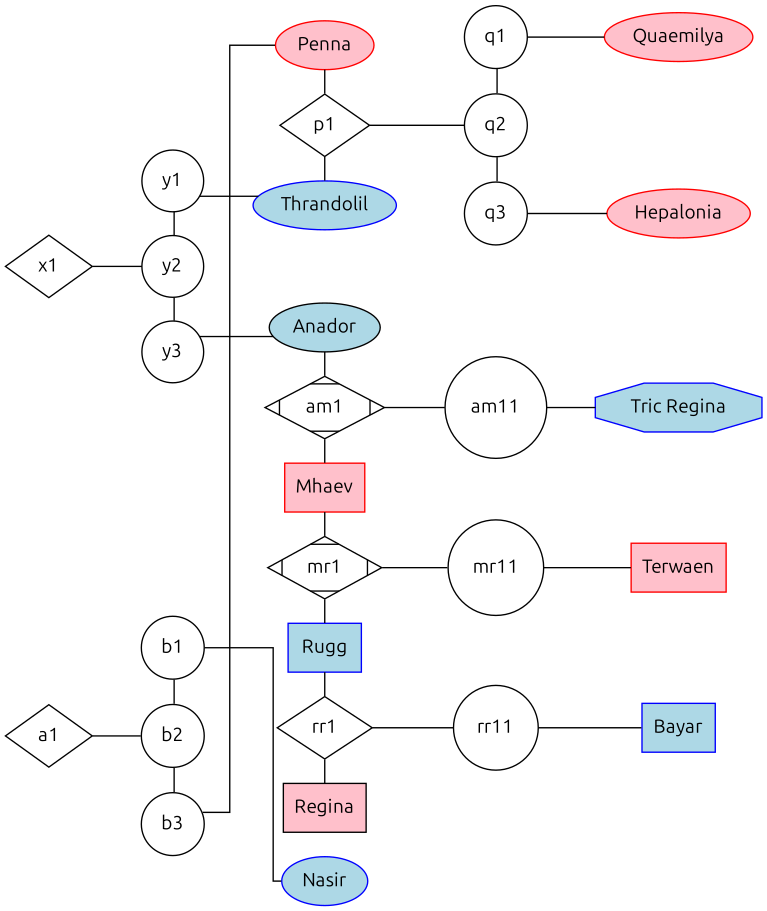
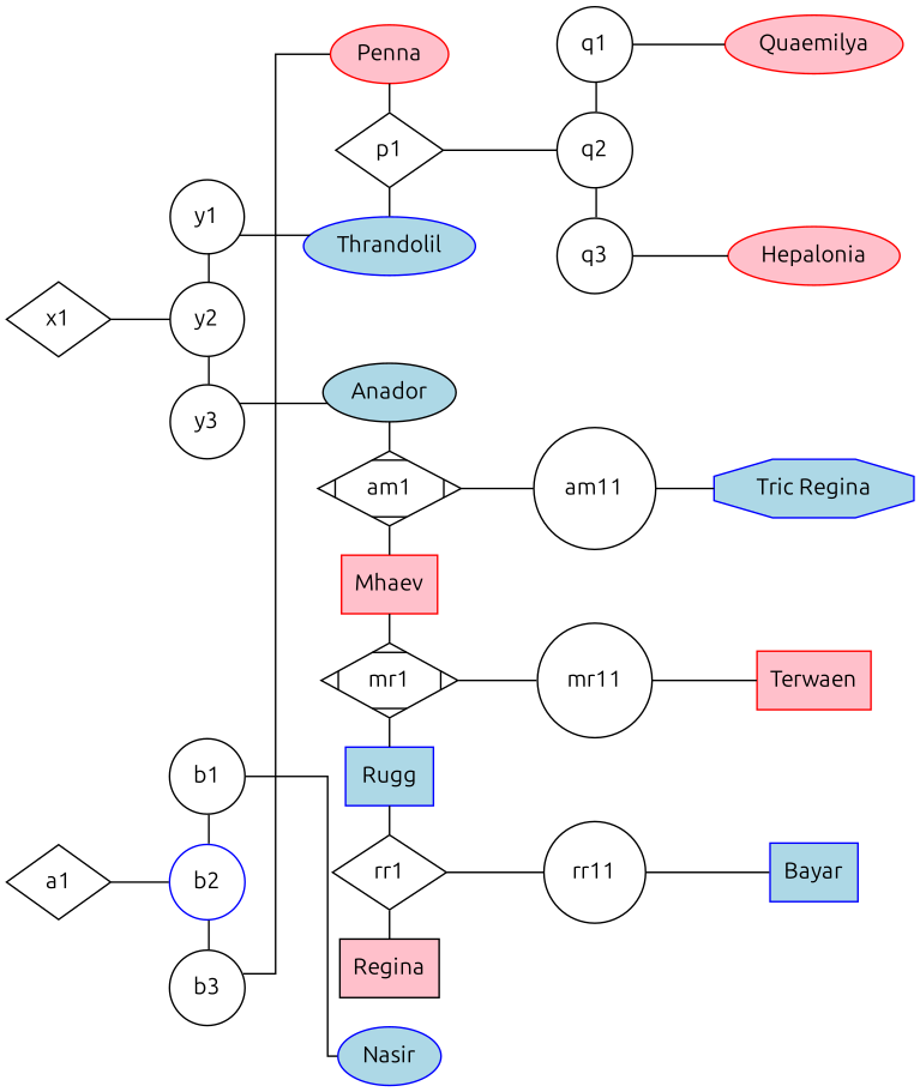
  digraph {
    fontname=Ubuntu
    rankdir=LR
    splines=ortho
    node [fontname=Ubuntu shape=circle]
    edge [dir=none fontname=Ubuntu]
    a1 [height=0.25 shape=diamond width=0.25]
    b1 [height=0.01 width=0.01]
-   b2 [height=0.01 width=0.01]
+   b2 [height=0.01 width=0.01 color=blue]
    b3 [height=0.01 width=0.01]
    Nasir [color=blue fillcolor=lightblue regular=0 shape=oval style=filled]
    Penna [color=red fillcolor=pink regular=0 shape=oval style=filled]
    p1 [height=0.25 shape=diamond width=0.25]
    Thrandolil [color=blue fillcolor=lightblue regular=0 shape=oval style=filled]
    q1 [height=0.01 width=0.01]
    q2 [height=0.01 width=0.01]
    q3 [height=0.01 width=0.01]
    Quaemilya [color=red fillcolor=pink regular=0 shape=oval style=filled]
    Hepalonia [color=red fillcolor=pink regular=0 shape=oval style=filled]
    x1 [height=0.25 shape=diamond width=0.25]
    y1 [height=0.01 width=0.01]
    y2 [height=0.01 width=0.01]
    y3 [height=0.01 width=0.01]
    Anador [color=black fillcolor=lightblue regular=0 shape=oval style=filled]
    am1 [height=0.25 shape=Mdiamond width=0.25]
    Mhaev [color=red fillcolor=pink regular=0 shape=box style=filled]
    am11 [height=0.01 width=0.01]
    n22 [color=blue fillcolor=lightblue label="Tric Regina" regular=0 shape=octagon style=filled]
    Rugg [color=blue fillcolor=lightblue regular=0 shape=box style=filled]
    mr1 [height=0.25 shape=Mdiamond width=0.25]
    mr11 [height=0.01 width=0.01]
    Terwaen [color=red fillcolor=pink regular=0 shape=box style=filled]
    rr1 [height=0.25 shape=diamond width=0.25]
    Regina [color=black fillcolor=pink regular=0 shape=box style=filled]
    rr11 [height=0.01 width=0.01]
    Bayar [color=blue fillcolor=lightblue regular=0 shape=box style=filled]
    subgraph sub_1 {
      rank=same
      a1
    }
    subgraph sub_2 {
      rank=same
      b1
      b2
      b3
    }
    subgraph sub_3 {
      rank=same
      Nasir
      Penna
    }
    subgraph sub_4 {
      rank=same
      Penna
      p1
      Thrandolil
    }
    subgraph sub_5 {
      rank=same
      q1
      q2
      q3
    }
    subgraph sub_6 {
      rank=same
      Quaemilya
      Hepalonia
    }
    subgraph sub_7 {
      rank=same
      x1
    }
    subgraph sub_8 {
      rank=same
      y1
      y2
      y3
    }
    subgraph sub_9 {
      rank=same
      Thrandolil
      Anador
    }
    subgraph sub_10 {
      rank=same
      Anador
      am1
      Mhaev
    }
    subgraph sub_11 {
      rank=same
      am11
    }
    subgraph sub_12 {
      rank=same
      n22
    }
    subgraph sub_13 {
      rank=same
      Mhaev
      Rugg
      mr1
    }
    subgraph sub_14 {
      rank=same
      mr11
    }
    subgraph sub_15 {
      rank=same
      Terwaen
    }
    subgraph sub_16 {
      rank=same
      Rugg
      rr1
      Regina
    }
    subgraph sub_17 {
      rank=same
      rr11
    }
    subgraph sub_18 {
      rank=same
      Bayar
    }
    a1 -> b2
    b1 -> b2
    b1 -> Nasir
    b2 -> b3
    b3 -> Penna
    Penna -> p1
    p1 -> Thrandolil
    p1 -> q2
    q1 -> q2
    q1 -> Quaemilya
    q2 -> q3
    q3 -> Hepalonia
    x1 -> y2
    y1 -> Thrandolil
    y1 -> y2
    y2 -> y3
    y3 -> Anador
    Anador -> am1
    am1 -> Mhaev
    am1 -> am11
    Mhaev -> mr1
    am11 -> n22
    Rugg -> rr1
    mr1 -> Rugg
    mr1 -> mr11
    mr11 -> Terwaen
    rr1 -> Regina
    rr1 -> rr11
    rr11 -> Bayar
  }
